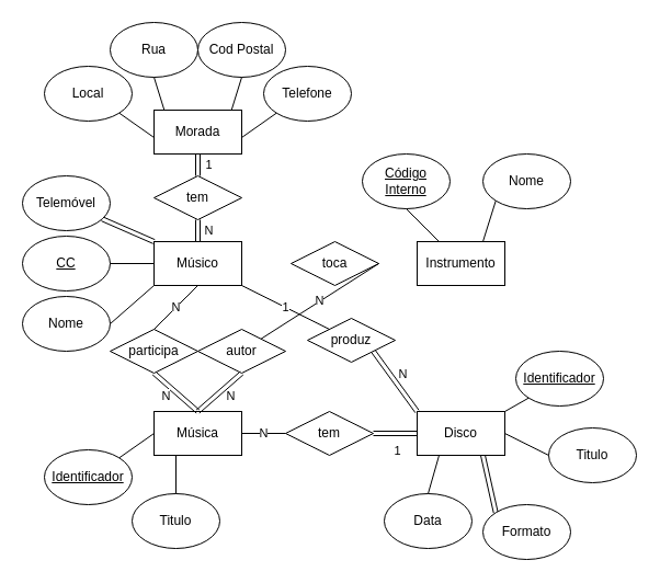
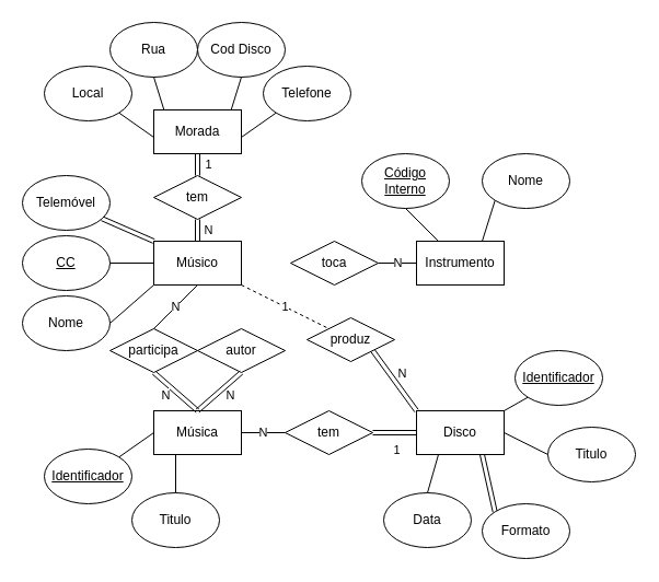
  <mxCell id="0" />
  <mxCell id="1" parent="0" />
  <mxCell id="2" style="edgeStyle=none;shape=link;rounded=0;orthogonalLoop=1;jettySize=auto;html=1;exitX=0;exitY=0;exitDx=0;exitDy=0;" edge="1" parent="1" source="4" target="8"><mxGeometry relative="1" as="geometry" /></mxCell>
  <mxCell id="3" value="N" style="edgeStyle=none;shape=link;rounded=0;orthogonalLoop=1;jettySize=auto;html=1;exitX=0.5;exitY=0;exitDx=0;exitDy=0;entryX=0.5;entryY=1;entryDx=0;entryDy=0;" edge="1" parent="1" source="4" target="56"><mxGeometry y="-10" relative="1" as="geometry"><mxPoint as="offset" /></mxGeometry></mxCell>
  <mxCell id="4" value="Músico" style="rounded=0;whiteSpace=wrap;html=1;" vertex="1" parent="1"><mxGeometry x="140" y="220" width="80" height="40" as="geometry" /></mxCell>
  <mxCell id="5" value="&lt;u&gt;CC&lt;/u&gt;" style="ellipse;whiteSpace=wrap;html=1;direction=west;" vertex="1" parent="1"><mxGeometry x="20" y="215" width="80" height="50" as="geometry" /></mxCell>
  <mxCell id="6" value="Nome" style="ellipse;whiteSpace=wrap;html=1;direction=west;" vertex="1" parent="1"><mxGeometry x="20" y="270" width="80" height="50" as="geometry" /></mxCell>
  <mxCell id="7" value="" style="endArrow=none;html=1;rounded=0;entryX=0;entryY=0.5;entryDx=0;entryDy=0;exitX=0;exitY=0.5;exitDx=0;exitDy=0;" edge="1" parent="1" source="5" target="4"><mxGeometry width="50" height="50" relative="1" as="geometry"><mxPoint x="200" y="410" as="sourcePoint" /><mxPoint x="250" y="360" as="targetPoint" /></mxGeometry></mxCell>
  <mxCell id="8" value="Telemóvel" style="ellipse;whiteSpace=wrap;html=1;direction=west;" vertex="1" parent="1"><mxGeometry x="20" y="160" width="80" height="50" as="geometry" /></mxCell>
  <mxCell id="9" value="Telefone" style="ellipse;whiteSpace=wrap;html=1;direction=west;" vertex="1" parent="1"><mxGeometry x="240" y="60" width="80" height="50" as="geometry" /></mxCell>
- <mxCell id="10" value="Cod Postal" style="ellipse;whiteSpace=wrap;html=1;direction=west;" vertex="1" parent="1"><mxGeometry x="180" y="20" width="80" height="50" as="geometry" /></mxCell>
+ <mxCell id="10" value="Cod Disco" style="ellipse;whiteSpace=wrap;html=1;direction=west;" vertex="1" parent="1"><mxGeometry x="180" y="20" width="80" height="50" as="geometry" /></mxCell>
  <mxCell id="11" value="Rua" style="ellipse;whiteSpace=wrap;html=1;direction=west;" vertex="1" parent="1"><mxGeometry x="100" y="20" width="80" height="50" as="geometry" /></mxCell>
  <mxCell id="12" value="Local" style="ellipse;whiteSpace=wrap;html=1;direction=west;" vertex="1" parent="1"><mxGeometry x="40" y="60" width="80" height="50" as="geometry" /></mxCell>
  <mxCell id="13" value="Instrumento" style="rounded=0;whiteSpace=wrap;html=1;" vertex="1" parent="1"><mxGeometry x="380" y="220" width="80" height="40" as="geometry" /></mxCell>
  <mxCell id="14" value="&lt;u&gt;Código Interno&lt;/u&gt;" style="ellipse;whiteSpace=wrap;html=1;direction=west;" vertex="1" parent="1"><mxGeometry x="330" y="140" width="80" height="50" as="geometry" /></mxCell>
  <mxCell id="15" value="Nome" style="ellipse;whiteSpace=wrap;html=1;direction=west;" vertex="1" parent="1"><mxGeometry x="440" y="140" width="80" height="50" as="geometry" /></mxCell>
  <mxCell id="16" value="" style="endArrow=none;html=1;rounded=0;exitX=0.25;exitY=0;exitDx=0;exitDy=0;entryX=0.5;entryY=0;entryDx=0;entryDy=0;" edge="1" parent="1" source="13" target="14"><mxGeometry width="50" height="50" relative="1" as="geometry"><mxPoint x="560" y="370" as="sourcePoint" /><mxPoint x="610" y="320" as="targetPoint" /></mxGeometry></mxCell>
  <mxCell id="17" style="edgeStyle=none;shape=link;rounded=0;orthogonalLoop=1;jettySize=auto;html=1;exitX=0;exitY=0.5;exitDx=0;exitDy=0;entryX=1;entryY=0.5;entryDx=0;entryDy=0;" edge="1" parent="1" source="21" target="41"><mxGeometry relative="1" as="geometry" /></mxCell>
  <mxCell id="18" value="1" style="edgeLabel;html=1;align=center;verticalAlign=middle;resizable=0;points=[];" vertex="1" connectable="0" parent="17"><mxGeometry x="-0.033" y="-2" relative="1" as="geometry"><mxPoint y="17" as="offset" /></mxGeometry></mxCell>
  <mxCell id="19" style="edgeStyle=none;shape=link;rounded=0;orthogonalLoop=1;jettySize=auto;html=1;exitX=0;exitY=0;exitDx=0;exitDy=0;entryX=1;entryY=1;entryDx=0;entryDy=0;" edge="1" parent="1" source="21" target="46"><mxGeometry relative="1" as="geometry" /></mxCell>
  <mxCell id="20" value="N" style="edgeLabel;html=1;align=center;verticalAlign=middle;resizable=0;points=[];" vertex="1" connectable="0" parent="19"><mxGeometry x="-0.143" y="-1" relative="1" as="geometry"><mxPoint x="3" y="-10" as="offset" /></mxGeometry></mxCell>
  <mxCell id="21" value="Disco" style="rounded=0;whiteSpace=wrap;html=1;" vertex="1" parent="1"><mxGeometry x="380" y="375" width="80" height="40" as="geometry" /></mxCell>
  <mxCell id="22" value="&lt;u&gt;Identificador&lt;/u&gt;" style="ellipse;whiteSpace=wrap;html=1;direction=west;" vertex="1" parent="1"><mxGeometry x="470" y="320" width="80" height="50" as="geometry" /></mxCell>
  <mxCell id="23" value="Titulo" style="ellipse;whiteSpace=wrap;html=1;direction=west;" vertex="1" parent="1"><mxGeometry x="500" y="390" width="80" height="50" as="geometry" /></mxCell>
  <mxCell id="24" style="edgeStyle=none;shape=link;rounded=0;orthogonalLoop=1;jettySize=auto;html=1;exitX=1;exitY=1;exitDx=0;exitDy=0;entryX=0.75;entryY=1;entryDx=0;entryDy=0;" edge="1" parent="1" source="25" target="21"><mxGeometry relative="1" as="geometry" /></mxCell>
  <mxCell id="25" value="Formato" style="ellipse;whiteSpace=wrap;html=1;direction=west;" vertex="1" parent="1"><mxGeometry x="440" y="460" width="80" height="50" as="geometry" /></mxCell>
  <mxCell id="26" value="Data" style="ellipse;whiteSpace=wrap;html=1;direction=west;" vertex="1" parent="1"><mxGeometry x="350" y="450" width="80" height="50" as="geometry" /></mxCell>
  <mxCell id="27" value="" style="endArrow=none;html=1;rounded=0;entryX=1;entryY=0.5;entryDx=0;entryDy=0;exitX=1;exitY=0.5;exitDx=0;exitDy=0;" edge="1" parent="1" source="21" target="23"><mxGeometry width="50" height="50" relative="1" as="geometry"><mxPoint x="400" y="610" as="sourcePoint" /><mxPoint x="450" y="560" as="targetPoint" /></mxGeometry></mxCell>
  <mxCell id="28" value="Música" style="rounded=0;whiteSpace=wrap;html=1;" vertex="1" parent="1"><mxGeometry x="140" y="375" width="80" height="40" as="geometry" /></mxCell>
  <mxCell id="29" value="Titulo" style="ellipse;whiteSpace=wrap;html=1;direction=west;" vertex="1" parent="1"><mxGeometry x="120" y="450" width="80" height="50" as="geometry" /></mxCell>
  <mxCell id="30" value="&lt;u&gt;Identificador&lt;/u&gt;" style="ellipse;whiteSpace=wrap;html=1;direction=west;" vertex="1" parent="1"><mxGeometry x="40" y="410" width="80" height="50" as="geometry" /></mxCell>
  <mxCell id="31" value="toca" style="rhombus;whiteSpace=wrap;html=1;" vertex="1" parent="1"><mxGeometry x="265" y="220" width="80" height="40" as="geometry" /></mxCell>
  <mxCell id="32" value="" style="endArrow=none;html=1;rounded=0;exitX=0.75;exitY=0;exitDx=0;exitDy=0;entryX=1;entryY=0;entryDx=0;entryDy=0;" edge="1" parent="1" source="13" target="15"><mxGeometry width="50" height="50" relative="1" as="geometry"><mxPoint x="410" y="230" as="sourcePoint" /><mxPoint x="380" y="200" as="targetPoint" /></mxGeometry></mxCell>
- <mxCell id="33" value="N" style="endArrow=none;html=1;rounded=0;exitX=1;exitY=0.5;exitDx=0;exitDy=0;" edge="1" parent="1" source="31" target="51"><mxGeometry width="50" height="50" relative="1" as="geometry"><mxPoint x="350" y="240" as="sourcePoint" /><mxPoint x="275" y="250" as="targetPoint" /></mxGeometry></mxCell>
+ <mxCell id="33" value="N" style="endArrow=none;html=1;rounded=0;entryX=0;entryY=0.5;entryDx=0;entryDy=0;exitX=1;exitY=0.5;exitDx=0;exitDy=0;" edge="1" parent="1" source="31" target="13"><mxGeometry width="50" height="50" relative="1" as="geometry"><mxPoint x="350" y="240" as="sourcePoint" /><mxPoint x="275" y="250" as="targetPoint" /></mxGeometry></mxCell>
  <mxCell id="34" value="" style="endArrow=none;html=1;rounded=0;exitX=0;exitY=0.5;exitDx=0;exitDy=0;entryX=1;entryY=0;entryDx=0;entryDy=0;" edge="1" parent="1" target="9"><mxGeometry width="50" height="50" relative="1" as="geometry"><mxPoint x="220" y="125" as="sourcePoint" /><mxPoint x="380" y="220" as="targetPoint" /></mxGeometry></mxCell>
  <mxCell id="35" value="" style="endArrow=none;html=1;rounded=0;exitX=0;exitY=1;exitDx=0;exitDy=0;entryX=0.5;entryY=0;entryDx=0;entryDy=0;" edge="1" parent="1" target="10"><mxGeometry width="50" height="50" relative="1" as="geometry"><mxPoint x="208.382" y="107.384" as="sourcePoint" /><mxPoint x="390" y="230" as="targetPoint" /></mxGeometry></mxCell>
  <mxCell id="36" value="" style="endArrow=none;html=1;rounded=0;exitX=1;exitY=1;exitDx=0;exitDy=0;entryX=0.5;entryY=0;entryDx=0;entryDy=0;" edge="1" parent="1" target="11"><mxGeometry width="50" height="50" relative="1" as="geometry"><mxPoint x="151.618" y="107.384" as="sourcePoint" /><mxPoint x="400" y="240" as="targetPoint" /></mxGeometry></mxCell>
  <mxCell id="37" value="" style="endArrow=none;html=1;rounded=0;exitX=1;exitY=0.5;exitDx=0;exitDy=0;entryX=0;entryY=0;entryDx=0;entryDy=0;" edge="1" parent="1" target="12"><mxGeometry width="50" height="50" relative="1" as="geometry"><mxPoint x="140" y="125" as="sourcePoint" /><mxPoint x="410" y="250" as="targetPoint" /></mxGeometry></mxCell>
  <mxCell id="38" value="" style="endArrow=none;html=1;rounded=0;exitX=0;exitY=0.5;exitDx=0;exitDy=0;entryX=0;entryY=1;entryDx=0;entryDy=0;" edge="1" parent="1" source="6" target="4"><mxGeometry width="50" height="50" relative="1" as="geometry"><mxPoint x="330" y="310" as="sourcePoint" /><mxPoint x="380" y="260" as="targetPoint" /></mxGeometry></mxCell>
  <mxCell id="39" value="" style="endArrow=none;html=1;rounded=0;entryX=1;entryY=0;entryDx=0;entryDy=0;exitX=1;exitY=0;exitDx=0;exitDy=0;" edge="1" parent="1" source="21" target="22"><mxGeometry width="50" height="50" relative="1" as="geometry"><mxPoint x="430" y="385" as="sourcePoint" /><mxPoint x="520" y="380" as="targetPoint" /></mxGeometry></mxCell>
  <mxCell id="40" value="" style="endArrow=none;html=1;rounded=0;entryX=0.25;entryY=1;entryDx=0;entryDy=0;exitX=0.5;exitY=1;exitDx=0;exitDy=0;" edge="1" parent="1" source="26" target="21"><mxGeometry width="50" height="50" relative="1" as="geometry"><mxPoint x="440" y="395" as="sourcePoint" /><mxPoint x="530" y="390" as="targetPoint" /></mxGeometry></mxCell>
  <mxCell id="41" value="tem" style="rhombus;whiteSpace=wrap;html=1;" vertex="1" parent="1"><mxGeometry x="260" y="375" width="80" height="40" as="geometry" /></mxCell>
  <mxCell id="42" style="edgeStyle=none;shape=link;rounded=0;orthogonalLoop=1;jettySize=auto;html=1;exitX=0.5;exitY=1;exitDx=0;exitDy=0;entryX=0.5;entryY=0;entryDx=0;entryDy=0;" edge="1" parent="1" source="44" target="28"><mxGeometry relative="1" as="geometry" /></mxCell>
  <mxCell id="43" value="N" style="edgeLabel;html=1;align=center;verticalAlign=middle;resizable=0;points=[];" vertex="1" connectable="0" parent="42"><mxGeometry x="-0.371" y="1" relative="1" as="geometry"><mxPoint x="-3" y="10" as="offset" /></mxGeometry></mxCell>
  <mxCell id="44" value="participa" style="rhombus;whiteSpace=wrap;html=1;" vertex="1" parent="1"><mxGeometry x="100" y="300" width="80" height="40" as="geometry" /></mxCell>
  <mxCell id="45" value="N" style="endArrow=none;html=1;rounded=0;entryX=0.5;entryY=1;entryDx=0;entryDy=0;exitX=0.5;exitY=0;exitDx=0;exitDy=0;" edge="1" parent="1" source="44" target="4"><mxGeometry width="50" height="50" relative="1" as="geometry"><mxPoint x="350" y="405" as="sourcePoint" /><mxPoint x="390" y="405" as="targetPoint" /></mxGeometry></mxCell>
  <mxCell id="46" value="produz" style="rhombus;whiteSpace=wrap;html=1;" vertex="1" parent="1"><mxGeometry x="280" y="290" width="80" height="40" as="geometry" /></mxCell>
- <mxCell id="47" value="1" style="endArrow=none;html=1;rounded=0;exitX=1;exitY=1;exitDx=0;exitDy=0;entryX=0;entryY=0;entryDx=0;entryDy=0;" edge="1" parent="1" source="4" target="46"><mxGeometry width="50" height="50" relative="1" as="geometry"><mxPoint x="230" y="250" as="sourcePoint" /><mxPoint x="275" y="250" as="targetPoint" /></mxGeometry></mxCell>
+ <mxCell id="47" value="1" style="endArrow=none;html=1;rounded=0;exitX=1;exitY=1;exitDx=0;exitDy=0;entryX=0;entryY=0;entryDx=0;entryDy=0;dashed=1;" edge="1" parent="1" source="4" target="46"><mxGeometry width="50" height="50" relative="1" as="geometry"><mxPoint x="230" y="250" as="sourcePoint" /><mxPoint x="275" y="250" as="targetPoint" /></mxGeometry></mxCell>
  <mxCell id="48" value="" style="endArrow=none;html=1;rounded=0;entryX=0;entryY=0.5;entryDx=0;entryDy=0;exitX=0;exitY=1;exitDx=0;exitDy=0;" edge="1" parent="1" source="30" target="28"><mxGeometry width="50" height="50" relative="1" as="geometry"><mxPoint x="80" y="390" as="sourcePoint" /><mxPoint x="90" y="355" as="targetPoint" /></mxGeometry></mxCell>
  <mxCell id="49" value="" style="endArrow=none;html=1;rounded=0;exitX=0.5;exitY=1;exitDx=0;exitDy=0;entryX=0.25;entryY=1;entryDx=0;entryDy=0;" edge="1" parent="1" source="29" target="28"><mxGeometry width="50" height="50" relative="1" as="geometry"><mxPoint x="410" y="470" as="sourcePoint" /><mxPoint x="180" y="415" as="targetPoint" /></mxGeometry></mxCell>
  <mxCell id="50" value="N" style="endArrow=none;html=1;rounded=0;exitX=1;exitY=0.5;exitDx=0;exitDy=0;entryX=0;entryY=0.5;entryDx=0;entryDy=0;" edge="1" parent="1" source="28" target="41"><mxGeometry width="50" height="50" relative="1" as="geometry"><mxPoint x="200" y="340" as="sourcePoint" /><mxPoint x="255" y="385" as="targetPoint" /></mxGeometry></mxCell>
  <mxCell id="51" value="autor" style="rhombus;whiteSpace=wrap;html=1;" vertex="1" parent="1"><mxGeometry x="180" y="300" width="80" height="40" as="geometry" /></mxCell>
  <mxCell id="52" style="edgeStyle=none;shape=link;rounded=0;orthogonalLoop=1;jettySize=auto;html=1;exitX=0.5;exitY=1;exitDx=0;exitDy=0;entryX=0.5;entryY=0;entryDx=0;entryDy=0;" edge="1" parent="1" source="51" target="28"><mxGeometry relative="1" as="geometry"><mxPoint x="150" y="350" as="sourcePoint" /><mxPoint x="190" y="385" as="targetPoint" /></mxGeometry></mxCell>
  <mxCell id="53" value="N" style="edgeLabel;html=1;align=center;verticalAlign=middle;resizable=0;points=[];" vertex="1" connectable="0" parent="52"><mxGeometry x="-0.371" y="1" relative="1" as="geometry"><mxPoint x="2" y="9" as="offset" /></mxGeometry></mxCell>
  <mxCell id="54" value="Morada" style="rounded=0;whiteSpace=wrap;html=1;" vertex="1" parent="1"><mxGeometry x="140" y="100" width="80" height="40" as="geometry" /></mxCell>
  <mxCell id="55" value="1" style="edgeStyle=none;shape=link;rounded=0;orthogonalLoop=1;jettySize=auto;html=1;exitX=0.5;exitY=0;exitDx=0;exitDy=0;entryX=0.5;entryY=1;entryDx=0;entryDy=0;" edge="1" parent="1" source="56" target="54"><mxGeometry y="-10" relative="1" as="geometry"><mxPoint as="offset" /></mxGeometry></mxCell>
  <mxCell id="56" value="tem" style="rhombus;whiteSpace=wrap;html=1;" vertex="1" parent="1"><mxGeometry x="140" y="160" width="80" height="40" as="geometry" /></mxCell>
